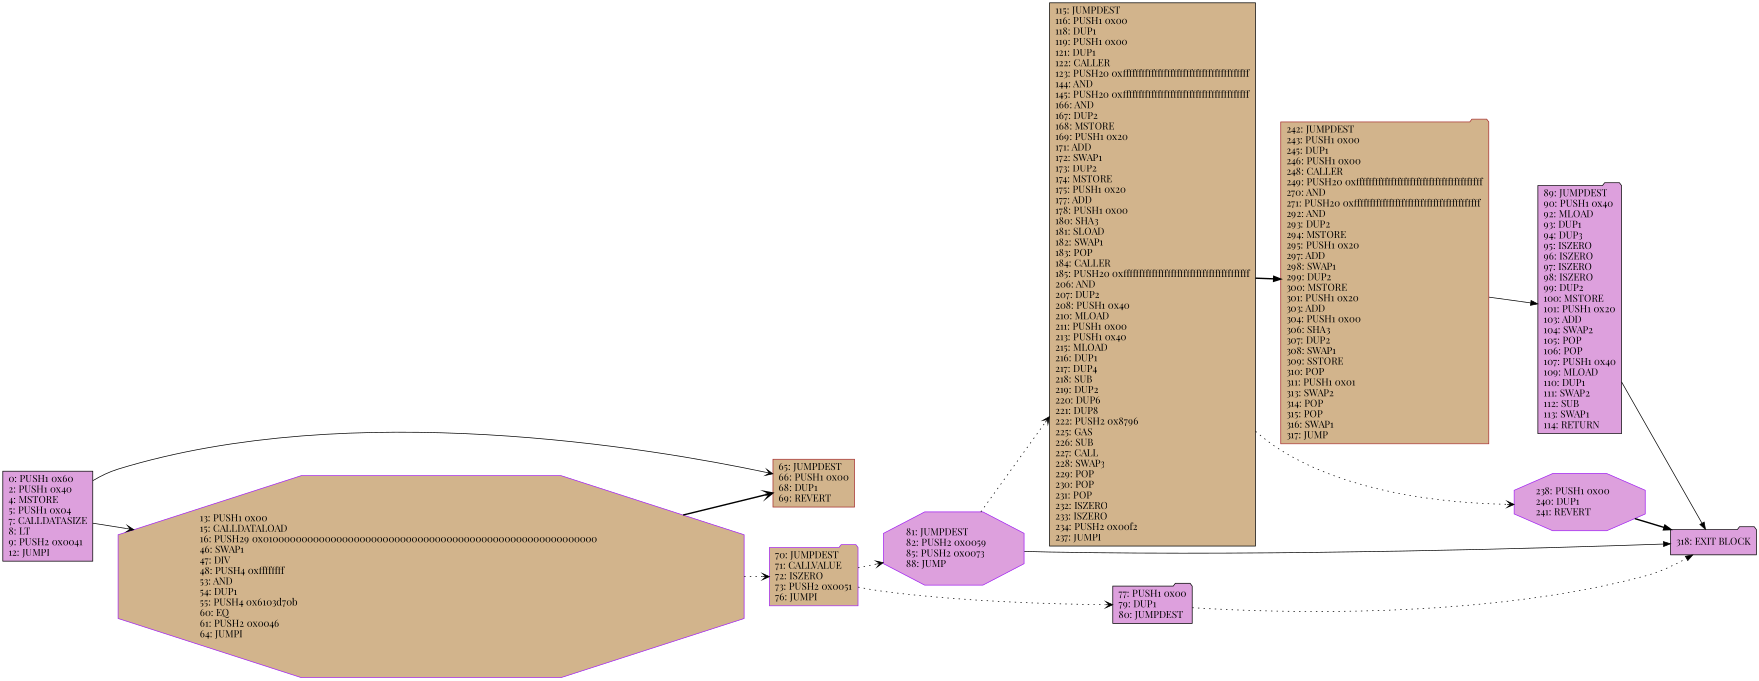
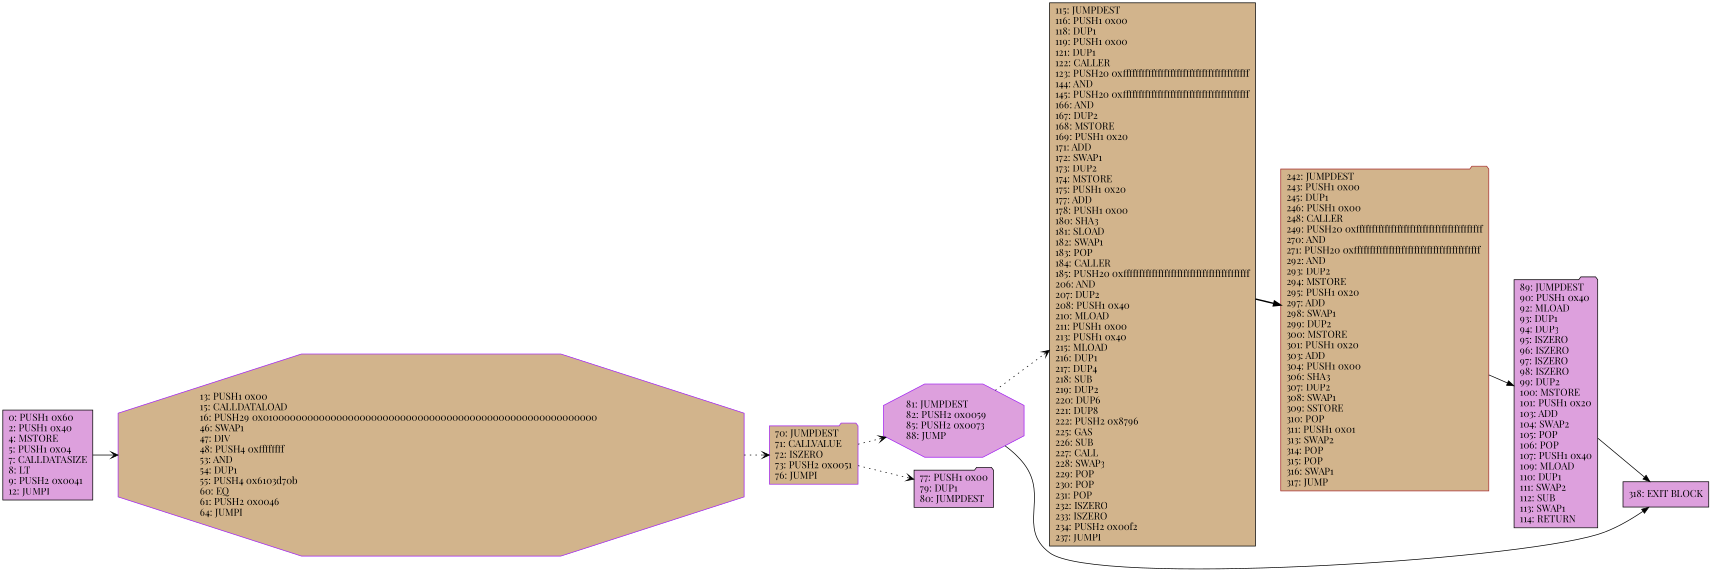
  digraph {
    fontname="Playfair Display"
    rankdir=LR
    node [color=black fillcolor=plum fontcolor=black fontname="Playfair Display" shape=box style=filled]
    edge [arrowhead=vee fontname="Playfair Display" style=dotted]
    n1 [color=purple fillcolor=tan label="13: PUSH1 0x00\l15: CALLDATALOAD\l16: PUSH29 0x0100000000000000000000000000000000000000000000000000000000\l46: SWAP1\l47: DIV\l48: PUSH4 0xffffffff\l53: AND\l54: DUP1\l55: PUSH4 0x6103d70b\l60: EQ\l61: PUSH2 0x0046\l64: JUMPI\l" shape=octagon]
-   n2 [color=brown fillcolor=tan label="65: JUMPDEST\l66: PUSH1 0x00\l68: DUP1\l69: REVERT\l"]
    n3 [color=purple fillcolor=tan label="70: JUMPDEST\l71: CALLVALUE\l72: ISZERO\l73: PUSH2 0x0051\l76: JUMPI\l" shape=folder]
    n4 [color=purple label="81: JUMPDEST\l82: PUSH2 0x0059\l85: PUSH2 0x0073\l88: JUMP\l" shape=octagon]
    n5 [label="77: PUSH1 0x00\l79: DUP1\l80: JUMPDEST\l" shape=folder]
    n6 [fillcolor=tan label="115: JUMPDEST\l116: PUSH1 0x00\l118: DUP1\l119: PUSH1 0x00\l121: DUP1\l122: CALLER\l123: PUSH20 0xffffffffffffffffffffffffffffffffffffffff\l144: AND\l145: PUSH20 0xffffffffffffffffffffffffffffffffffffffff\l166: AND\l167: DUP2\l168: MSTORE\l169: PUSH1 0x20\l171: ADD\l172: SWAP1\l173: DUP2\l174: MSTORE\l175: PUSH1 0x20\l177: ADD\l178: PUSH1 0x00\l180: SHA3\l181: SLOAD\l182: SWAP1\l183: POP\l184: CALLER\l185: PUSH20 0xffffffffffffffffffffffffffffffffffffffff\l206: AND\l207: DUP2\l208: PUSH1 0x40\l210: MLOAD\l211: PUSH1 0x00\l213: PUSH1 0x40\l215: MLOAD\l216: DUP1\l217: DUP4\l218: SUB\l219: DUP2\l220: DUP6\l221: DUP8\l222: PUSH2 0x8796\l225: GAS\l226: SUB\l227: CALL\l228: SWAP3\l229: POP\l230: POP\l231: POP\l232: ISZERO\l233: ISZERO\l234: PUSH2 0x00f2\l237: JUMPI\l"]
-   n7 [label="318: EXIT BLOCK\l" shape=folder]
+   n7 [label="318: EXIT BLOCK\l"]
    n8 [color=brown fillcolor=tan label="242: JUMPDEST\l243: PUSH1 0x00\l245: DUP1\l246: PUSH1 0x00\l248: CALLER\l249: PUSH20 0xffffffffffffffffffffffffffffffffffffffff\l270: AND\l271: PUSH20 0xffffffffffffffffffffffffffffffffffffffff\l292: AND\l293: DUP2\l294: MSTORE\l295: PUSH1 0x20\l297: ADD\l298: SWAP1\l299: DUP2\l300: MSTORE\l301: PUSH1 0x20\l303: ADD\l304: PUSH1 0x00\l306: SHA3\l307: DUP2\l308: SWAP1\l309: SSTORE\l310: POP\l311: PUSH1 0x01\l313: SWAP2\l314: POP\l315: POP\l316: SWAP1\l317: JUMP\l" shape=folder]
-   n9 [color=purple label="238: PUSH1 0x00\l240: DUP1\l241: REVERT\l" shape=octagon]
    n10 [label="89: JUMPDEST\l90: PUSH1 0x40\l92: MLOAD\l93: DUP1\l94: DUP3\l95: ISZERO\l96: ISZERO\l97: ISZERO\l98: ISZERO\l99: DUP2\l100: MSTORE\l101: PUSH1 0x20\l103: ADD\l104: SWAP2\l105: POP\l106: POP\l107: PUSH1 0x40\l109: MLOAD\l110: DUP1\l111: SWAP2\l112: SUB\l113: SWAP1\l114: RETURN\l" shape=folder]
    n11 [label="0: PUSH1 0x60\l2: PUSH1 0x40\l4: MSTORE\l5: PUSH1 0x04\l7: CALLDATASIZE\l8: LT\l9: PUSH2 0x0041\l12: JUMPI\l"]
-   n1 -> n2 [style=bold]
    n1 -> n3
    n3 -> n4
    n3 -> n5
    n4 -> n6
    n4 -> n7 [arrowhead=normal style=solid]
-   n5 -> n7 [arrowhead=normal]
    n6 -> n8 [arrowhead=normal style=bold]
-   n6 -> n9
    n8 -> n10 [arrowhead=normal style=solid]
-   n9 -> n7 [arrowhead=normal style=bold]
    n10 -> n7 [arrowhead=normal style=solid]
    n11 -> n1 [style=solid]
-   n11 -> n2 [style=solid]
  }
